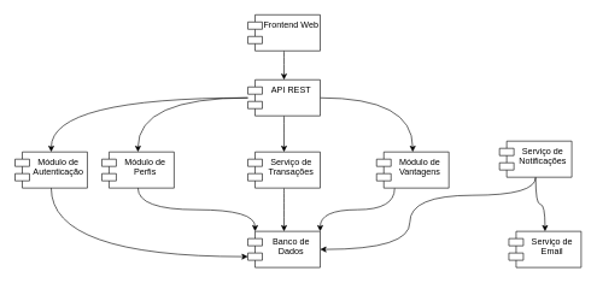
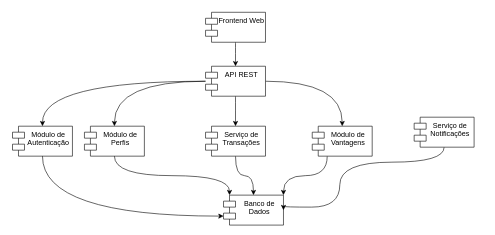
  <mxCell id="0" />
  <mxCell id="1" parent="0" />
  <mxCell id="2" style="edgeStyle=orthogonalEdgeStyle;rounded=0;orthogonalLoop=1;jettySize=auto;html=1;curved=1;" edge="1" parent="1" source="3" target="8"><mxGeometry relative="1" as="geometry" /></mxCell>
  <mxCell id="3" value="Frontend Web" style="shape=module;align=left;spacingLeft=20;align=center;verticalAlign=top;whiteSpace=wrap;html=1;" vertex="1" parent="1"><mxGeometry x="342" y="20" width="100" height="50" as="geometry" /></mxCell>
  <mxCell id="4" style="edgeStyle=orthogonalEdgeStyle;rounded=0;orthogonalLoop=1;jettySize=auto;html=1;curved=1;" edge="1" parent="1" source="8" target="9"><mxGeometry relative="1" as="geometry" /></mxCell>
  <mxCell id="5" style="edgeStyle=orthogonalEdgeStyle;rounded=0;orthogonalLoop=1;jettySize=auto;html=1;curved=1;" edge="1" parent="1" source="8" target="11"><mxGeometry relative="1" as="geometry" /></mxCell>
  <mxCell id="6" style="edgeStyle=orthogonalEdgeStyle;rounded=0;orthogonalLoop=1;jettySize=auto;html=1;curved=1;" edge="1" parent="1" source="8" target="13"><mxGeometry relative="1" as="geometry" /></mxCell>
  <mxCell id="7" style="edgeStyle=orthogonalEdgeStyle;rounded=0;orthogonalLoop=1;jettySize=auto;html=1;curved=1;" edge="1" parent="1" source="8" target="15"><mxGeometry relative="1" as="geometry" /></mxCell>
  <mxCell id="8" value="API REST" style="shape=module;align=left;spacingLeft=20;align=center;verticalAlign=top;whiteSpace=wrap;html=1;" vertex="1" parent="1"><mxGeometry x="342" y="110" width="100" height="50" as="geometry" /></mxCell>
  <mxCell id="9" value="Módulo de Autenticação" style="shape=module;align=left;spacingLeft=20;align=center;verticalAlign=top;whiteSpace=wrap;html=1;" vertex="1" parent="1"><mxGeometry x="20" y="210" width="100" height="50" as="geometry" /></mxCell>
- <mxCell id="10" value="Banco de Dados" style="shape=module;align=left;spacingLeft=20;align=center;verticalAlign=top;whiteSpace=wrap;html=1;" vertex="1" parent="1"><mxGeometry x="342" y="320" width="100" height="50" as="geometry" /></mxCell>
+ <mxCell id="10" value="Banco de Dados" style="shape=module;align=left;spacingLeft=20;align=center;verticalAlign=top;whiteSpace=wrap;html=1;" vertex="1" parent="1"><mxGeometry x="372" y="325" width="100" height="50" as="geometry" /></mxCell>
  <mxCell id="11" value="Módulo de Perfis" style="shape=module;align=left;spacingLeft=20;align=center;verticalAlign=top;whiteSpace=wrap;html=1;" vertex="1" parent="1"><mxGeometry x="140" y="210" width="100" height="50" as="geometry" /></mxCell>
  <mxCell id="12" style="edgeStyle=orthogonalEdgeStyle;rounded=0;orthogonalLoop=1;jettySize=auto;html=1;curved=1;" edge="1" parent="1" source="13" target="10"><mxGeometry relative="1" as="geometry" /></mxCell>
  <mxCell id="13" value="Serviço de Transações" style="shape=module;align=left;spacingLeft=20;align=center;verticalAlign=top;whiteSpace=wrap;html=1;" vertex="1" parent="1"><mxGeometry x="342" y="210" width="100" height="50" as="geometry" /></mxCell>
  <mxCell id="14" style="edgeStyle=orthogonalEdgeStyle;rounded=0;orthogonalLoop=1;jettySize=auto;html=1;curved=1;exitX=0.25;exitY=1;exitDx=0;exitDy=0;entryX=1;entryY=0;entryDx=0;entryDy=0;" edge="1" parent="1" source="15" target="10"><mxGeometry relative="1" as="geometry" /></mxCell>
  <mxCell id="15" value="Módulo de Vantagens" style="shape=module;align=left;spacingLeft=20;align=center;verticalAlign=top;whiteSpace=wrap;html=1;" vertex="1" parent="1"><mxGeometry x="520" y="210" width="100" height="50" as="geometry" /></mxCell>
- <mxCell id="16" style="edgeStyle=orthogonalEdgeStyle;rounded=0;orthogonalLoop=1;jettySize=auto;html=1;curved=1;" edge="1" parent="1" source="18" target="19"><mxGeometry relative="1" as="geometry" /></mxCell>
  <mxCell id="17" style="edgeStyle=orthogonalEdgeStyle;rounded=0;orthogonalLoop=1;jettySize=auto;html=1;entryX=1;entryY=0.5;entryDx=0;entryDy=0;curved=1;" edge="1" parent="1" source="18" target="10"><mxGeometry relative="1" as="geometry"><Array as="points"><mxPoint x="740" y="270" /><mxPoint x="566" y="270" /><mxPoint x="566" y="345" /></Array></mxGeometry></mxCell>
  <mxCell id="18" value="Serviço de Notificações" style="shape=module;align=left;spacingLeft=20;align=center;verticalAlign=top;whiteSpace=wrap;html=1;" vertex="1" parent="1"><mxGeometry x="690" y="195" width="100" height="50" as="geometry" /></mxCell>
- <mxCell id="19" value="Serviço de Email" style="shape=module;align=left;spacingLeft=20;align=center;verticalAlign=top;whiteSpace=wrap;html=1;" vertex="1" parent="1"><mxGeometry x="703" y="320" width="100" height="50" as="geometry" /></mxCell>
  <mxCell id="20" style="edgeStyle=orthogonalEdgeStyle;rounded=0;orthogonalLoop=1;jettySize=auto;html=1;entryX=0;entryY=0;entryDx=10;entryDy=0;entryPerimeter=0;curved=1;exitX=0.5;exitY=1;exitDx=0;exitDy=0;" edge="1" parent="1" source="11" target="10"><mxGeometry relative="1" as="geometry" /></mxCell>
  <mxCell id="21" style="edgeStyle=orthogonalEdgeStyle;rounded=0;orthogonalLoop=1;jettySize=auto;html=1;entryX=0;entryY=0;entryDx=0;entryDy=35;entryPerimeter=0;curved=1;exitX=0.5;exitY=1;exitDx=0;exitDy=0;" edge="1" parent="1" source="9" target="10"><mxGeometry relative="1" as="geometry" /></mxCell>
